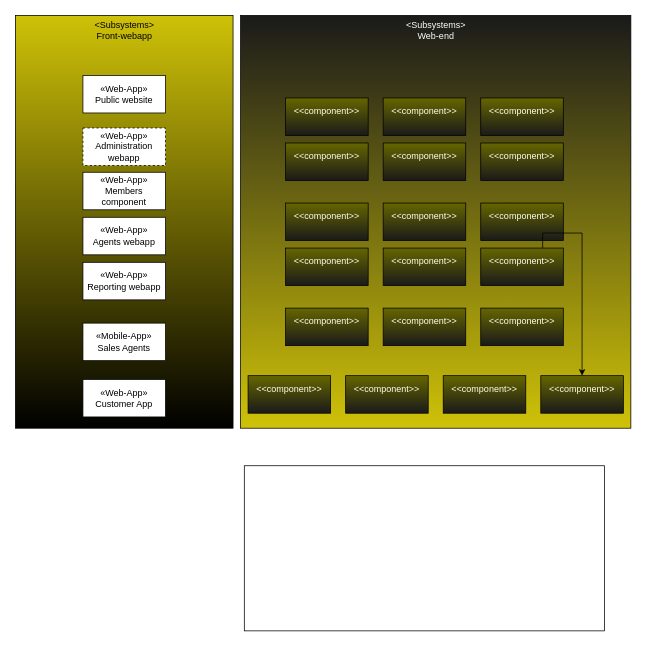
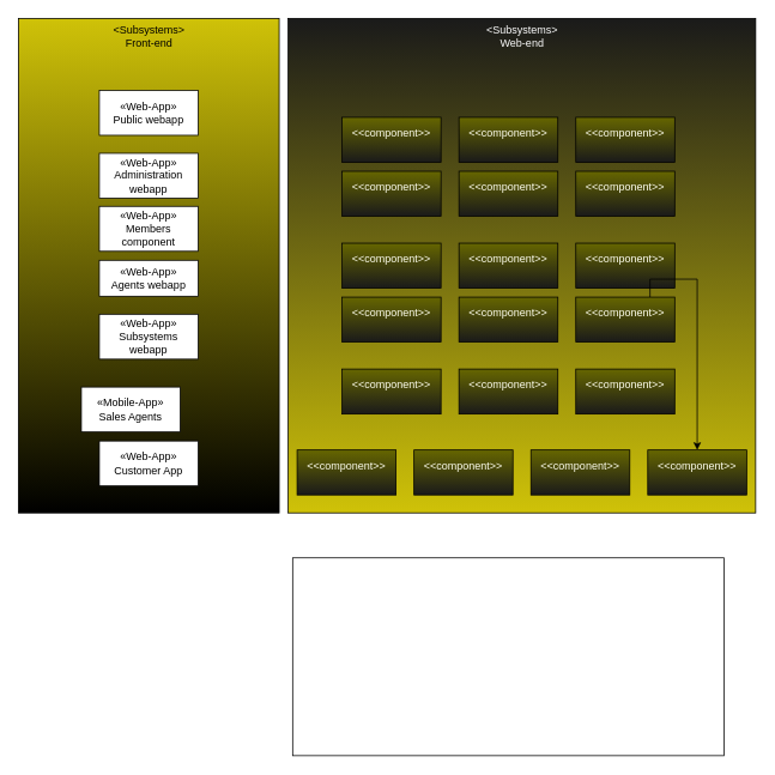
  <mxCell id="0" />
  <mxCell id="1" parent="0" />
  <mxCell id="2" value="" style="group" vertex="1" connectable="0" parent="1"><mxGeometry x="20" y="20" width="310" height="550" as="geometry" /></mxCell>
  <mxCell id="3" value="&lt;p style=&quot;line-height: 110%;&quot;&gt;&lt;/p&gt;&lt;br&gt;&lt;p&gt;&lt;/p&gt;" style="html=1;whiteSpace=wrap;fillColor=#CFC208;gradientColor=default;" vertex="1" parent="2"><mxGeometry width="290" height="550" as="geometry" /></mxCell>
- <mxCell id="4" value="&lt;div&gt;«Web-App»&lt;/div&gt;Public website" style="html=1;whiteSpace=wrap;movable=0;resizable=0;rotatable=0;deletable=0;editable=0;locked=1;connectable=0;" vertex="1" parent="2"><mxGeometry x="90" y="80" width="110" height="50" as="geometry" /></mxCell>
- <mxCell id="5" value="&lt;div&gt;«Web-App»&lt;/div&gt;&lt;div&gt;Administration webapp&lt;br&gt;&lt;/div&gt;" style="html=1;whiteSpace=wrap;movable=0;resizable=0;rotatable=0;deletable=0;editable=0;locked=1;connectable=0;dashed=1;" vertex="1" parent="2"><mxGeometry x="90" y="150" width="110" height="50" as="geometry" /></mxCell>
+ <mxCell id="4" value="&lt;div&gt;«Web-App»&lt;/div&gt;Public webapp" style="html=1;whiteSpace=wrap;movable=0;resizable=0;rotatable=0;deletable=0;editable=0;locked=1;connectable=0;" vertex="1" parent="2"><mxGeometry x="90" y="80" width="110" height="50" as="geometry" /></mxCell>
+ <mxCell id="5" value="&lt;div&gt;«Web-App»&lt;/div&gt;&lt;div&gt;Administration webapp&lt;br&gt;&lt;/div&gt;" style="html=1;whiteSpace=wrap;movable=0;resizable=0;rotatable=0;deletable=0;editable=0;locked=1;connectable=0;" vertex="1" parent="2"><mxGeometry x="90" y="150" width="110" height="50" as="geometry" /></mxCell>
  <mxCell id="6" value="&lt;div&gt;«Web-App»&lt;/div&gt;&lt;div&gt;Members component&lt;br&gt;&lt;/div&gt;" style="html=1;whiteSpace=wrap;movable=0;resizable=0;rotatable=0;deletable=0;editable=0;locked=1;connectable=0;" vertex="1" parent="2"><mxGeometry x="90" y="209" width="110" height="50" as="geometry" /></mxCell>
- <mxCell id="7" value="&lt;div&gt;«Web-App»&lt;/div&gt;&lt;div&gt;Agents webapp&lt;br&gt;&lt;/div&gt;" style="html=1;whiteSpace=wrap;movable=0;resizable=0;rotatable=0;deletable=0;editable=0;locked=1;connectable=0;" vertex="1" parent="2"><mxGeometry x="90" y="269" width="110" height="50" as="geometry" /></mxCell>
- <mxCell id="8" value="&lt;div&gt;«Web-App»&lt;/div&gt;&lt;div&gt;Reporting webapp&lt;br&gt;&lt;/div&gt;" style="html=1;whiteSpace=wrap;movable=0;resizable=0;rotatable=0;deletable=0;editable=0;locked=1;connectable=0;" vertex="1" parent="2"><mxGeometry x="90" y="329" width="110" height="50" as="geometry" /></mxCell>
- <mxCell id="9" value="&lt;div&gt;«Mobile-App»&lt;/div&gt;&lt;div&gt;Sales Agents&lt;br&gt;&lt;/div&gt;" style="html=1;whiteSpace=wrap;movable=0;resizable=0;rotatable=0;deletable=0;editable=0;locked=1;connectable=0;" vertex="1" parent="2"><mxGeometry x="90" y="410" width="110" height="50" as="geometry" /></mxCell>
- <mxCell id="10" value="&lt;div&gt;«Web-App»&lt;/div&gt;&lt;div&gt;Customer App&lt;br&gt;&lt;/div&gt;" style="html=1;whiteSpace=wrap;movable=0;resizable=0;rotatable=0;deletable=0;editable=0;locked=1;connectable=0;" vertex="1" parent="2"><mxGeometry x="90" y="485" width="110" height="50" as="geometry" /></mxCell>
- <mxCell id="11" value="&lt;div&gt;&amp;lt;Subsystems&amp;gt;&lt;/div&gt;&lt;div&gt;Front-webapp&lt;br&gt;&lt;/div&gt;" style="text;html=1;align=center;verticalAlign=middle;resizable=0;points=[];autosize=1;strokeColor=none;fillColor=none;" vertex="1" parent="2"><mxGeometry x="95" width="100" height="40" as="geometry" /></mxCell>
+ <mxCell id="7" value="&lt;div&gt;«Web-App»&lt;/div&gt;&lt;div&gt;Agents webapp&lt;br&gt;&lt;/div&gt;" style="html=1;whiteSpace=wrap;movable=0;resizable=0;rotatable=0;deletable=0;editable=0;locked=1;connectable=0;" vertex="1" parent="2"><mxGeometry x="90" y="269" width="110" height="40" as="geometry" /></mxCell>
+ <mxCell id="8" value="&lt;div&gt;«Web-App»&lt;/div&gt;&lt;div&gt;Subsystems webapp&lt;br&gt;&lt;/div&gt;" style="html=1;whiteSpace=wrap;movable=0;resizable=0;rotatable=0;deletable=0;editable=0;locked=1;connectable=0;" vertex="1" parent="2"><mxGeometry x="90" y="329" width="110" height="50" as="geometry" /></mxCell>
+ <mxCell id="9" value="&lt;div&gt;«Mobile-App»&lt;/div&gt;&lt;div&gt;Sales Agents&lt;br&gt;&lt;/div&gt;" style="html=1;whiteSpace=wrap;movable=0;resizable=0;rotatable=0;deletable=0;editable=0;locked=1;connectable=0;" vertex="1" parent="2"><mxGeometry x="70" y="410" width="110" height="50" as="geometry" /></mxCell>
+ <mxCell id="10" value="&lt;div&gt;«Web-App»&lt;/div&gt;&lt;div&gt;Customer App&lt;br&gt;&lt;/div&gt;" style="html=1;whiteSpace=wrap;movable=0;resizable=0;rotatable=0;deletable=0;editable=0;locked=1;connectable=0;" vertex="1" parent="2"><mxGeometry x="90" y="470" width="110" height="50" as="geometry" /></mxCell>
+ <mxCell id="11" value="&lt;div&gt;&amp;lt;Subsystems&amp;gt;&lt;/div&gt;&lt;div&gt;Front-end&lt;br&gt;&lt;/div&gt;" style="text;html=1;align=center;verticalAlign=middle;resizable=0;points=[];autosize=1;strokeColor=none;fillColor=none;" vertex="1" parent="2"><mxGeometry x="95" width="100" height="40" as="geometry" /></mxCell>
  <mxCell id="12" value="" style="html=1;whiteSpace=wrap;gradientColor=#CFC208;fillColor=#1A1A1A;" vertex="1" parent="1"><mxGeometry x="320" y="20" width="520" height="550" as="geometry" /></mxCell>
  <mxCell id="13" value="&lt;div&gt;&lt;font color=&quot;#ffffff&quot;&gt;&amp;lt;Subsystems&amp;gt;&lt;/font&gt;&lt;/div&gt;&lt;div&gt;&lt;font color=&quot;#ffffff&quot;&gt;Web-end&lt;br&gt;&lt;/font&gt;&lt;/div&gt;" style="text;html=1;align=center;verticalAlign=middle;resizable=0;points=[];autosize=1;strokeColor=none;fillColor=none;" vertex="1" parent="1"><mxGeometry x="530" y="20" width="100" height="40" as="geometry" /></mxCell>
  <mxCell id="14" value="&lt;font color=&quot;#fffff0&quot;&gt;&amp;lt;&amp;lt;component&amp;gt;&amp;gt;&lt;br&gt;&lt;br&gt;&lt;/font&gt;" style="html=1;whiteSpace=wrap;fillColor=#666600;gradientColor=#1A1A1A;" vertex="1" parent="1"><mxGeometry x="380" y="130" width="110" height="50" as="geometry" /></mxCell>
  <mxCell id="15" value="&lt;font color=&quot;#fffff0&quot;&gt;&amp;lt;&amp;lt;component&amp;gt;&amp;gt;&lt;br&gt;&lt;/font&gt;&lt;div&gt;&lt;br&gt;&lt;/div&gt;" style="html=1;whiteSpace=wrap;fillColor=#666600;gradientColor=#1A1A1A;" vertex="1" parent="1"><mxGeometry x="510" y="130" width="110" height="50" as="geometry" /></mxCell>
  <mxCell id="16" value="&lt;font color=&quot;#fffff0&quot;&gt;&amp;lt;&amp;lt;component&amp;gt;&amp;gt;&lt;br&gt;&lt;br&gt;&lt;/font&gt;" style="html=1;whiteSpace=wrap;fillColor=#666600;gradientColor=#1A1A1A;" vertex="1" parent="1"><mxGeometry x="640" y="130" width="110" height="50" as="geometry" /></mxCell>
  <mxCell id="17" value="&lt;font color=&quot;#fffff0&quot;&gt;&amp;lt;&amp;lt;component&amp;gt;&amp;gt;&lt;br&gt;&lt;br&gt;&lt;/font&gt;" style="html=1;whiteSpace=wrap;fillColor=#666600;gradientColor=#1A1A1A;" vertex="1" parent="1"><mxGeometry x="380" y="190" width="110" height="50" as="geometry" /></mxCell>
  <mxCell id="18" value="&lt;font color=&quot;#fffff0&quot;&gt;&amp;lt;&amp;lt;component&amp;gt;&amp;gt;&lt;br&gt;&lt;br&gt;&lt;/font&gt;" style="html=1;whiteSpace=wrap;fillColor=#666600;gradientColor=#1A1A1A;" vertex="1" parent="1"><mxGeometry x="510" y="190" width="110" height="50" as="geometry" /></mxCell>
  <mxCell id="19" value="&lt;font color=&quot;#fffff0&quot;&gt;&amp;lt;&amp;lt;component&amp;gt;&amp;gt;&lt;br&gt;&lt;br&gt;&lt;/font&gt;" style="html=1;whiteSpace=wrap;fillColor=#666600;gradientColor=#1A1A1A;" vertex="1" parent="1"><mxGeometry x="640" y="190" width="110" height="50" as="geometry" /></mxCell>
  <mxCell id="20" value="&lt;font color=&quot;#fffff0&quot;&gt;&amp;lt;&amp;lt;component&amp;gt;&amp;gt;&lt;br&gt;&lt;br&gt;&lt;/font&gt;" style="html=1;whiteSpace=wrap;fillColor=#666600;gradientColor=#1A1A1A;" vertex="1" parent="1"><mxGeometry x="380" y="270" width="110" height="50" as="geometry" /></mxCell>
  <mxCell id="21" value="&lt;font color=&quot;#fffff0&quot;&gt;&amp;lt;&amp;lt;component&amp;gt;&amp;gt;&lt;br&gt;&lt;br&gt;&lt;/font&gt;" style="html=1;whiteSpace=wrap;fillColor=#666600;gradientColor=#1A1A1A;" vertex="1" parent="1"><mxGeometry x="510" y="270" width="110" height="50" as="geometry" /></mxCell>
  <mxCell id="22" value="&lt;font color=&quot;#fffff0&quot;&gt;&amp;lt;&amp;lt;component&amp;gt;&amp;gt;&lt;br&gt;&lt;br&gt;&lt;/font&gt;" style="html=1;whiteSpace=wrap;fillColor=#666600;gradientColor=#1A1A1A;" vertex="1" parent="1"><mxGeometry x="640" y="270" width="110" height="50" as="geometry" /></mxCell>
  <mxCell id="23" value="&lt;font color=&quot;#fffff0&quot;&gt;&amp;lt;&amp;lt;component&amp;gt;&amp;gt;&lt;br&gt;&lt;br&gt;&lt;/font&gt;" style="html=1;whiteSpace=wrap;fillColor=#666600;gradientColor=#1A1A1A;" vertex="1" parent="1"><mxGeometry x="380" y="330" width="110" height="50" as="geometry" /></mxCell>
  <mxCell id="24" value="&lt;font color=&quot;#fffff0&quot;&gt;&amp;lt;&amp;lt;component&amp;gt;&amp;gt;&lt;br&gt;&lt;br&gt;&lt;/font&gt;" style="html=1;whiteSpace=wrap;fillColor=#666600;gradientColor=#1A1A1A;" vertex="1" parent="1"><mxGeometry x="510" y="330" width="110" height="50" as="geometry" /></mxCell>
  <mxCell id="25" style="edgeStyle=orthogonalEdgeStyle;rounded=0;orthogonalLoop=1;jettySize=auto;html=1;exitX=0.75;exitY=0;exitDx=0;exitDy=0;" edge="1" parent="1" source="26" target="33"><mxGeometry relative="1" as="geometry" /></mxCell>
  <mxCell id="26" value="&lt;font color=&quot;#fffff0&quot;&gt;&amp;lt;&amp;lt;component&amp;gt;&amp;gt;&lt;br&gt;&lt;br&gt;&lt;/font&gt;" style="html=1;whiteSpace=wrap;fillColor=#666600;gradientColor=#1A1A1A;" vertex="1" parent="1"><mxGeometry x="640" y="330" width="110" height="50" as="geometry" /></mxCell>
  <mxCell id="27" value="&lt;font color=&quot;#fffff0&quot;&gt;&amp;lt;&amp;lt;component&amp;gt;&amp;gt;&lt;br&gt;&lt;br&gt;&lt;/font&gt;" style="html=1;whiteSpace=wrap;fillColor=#666600;gradientColor=#1A1A1A;" vertex="1" parent="1"><mxGeometry x="380" y="410" width="110" height="50" as="geometry" /></mxCell>
  <mxCell id="28" value="&lt;font color=&quot;#fffff0&quot;&gt;&amp;lt;&amp;lt;component&amp;gt;&amp;gt;&lt;br&gt;&lt;br&gt;&lt;/font&gt;" style="html=1;whiteSpace=wrap;fillColor=#666600;gradientColor=#1A1A1A;" vertex="1" parent="1"><mxGeometry x="510" y="410" width="110" height="50" as="geometry" /></mxCell>
  <mxCell id="29" value="&lt;font color=&quot;#fffff0&quot;&gt;&amp;lt;&amp;lt;component&amp;gt;&amp;gt;&lt;br&gt;&lt;br&gt;&lt;/font&gt;" style="html=1;whiteSpace=wrap;fillColor=#666600;gradientColor=#1A1A1A;" vertex="1" parent="1"><mxGeometry x="640" y="410" width="110" height="50" as="geometry" /></mxCell>
  <mxCell id="30" value="&lt;font color=&quot;#fffff0&quot;&gt;&amp;lt;&amp;lt;component&amp;gt;&amp;gt;&lt;br&gt;&lt;br&gt;&lt;/font&gt;" style="html=1;whiteSpace=wrap;fillColor=#666600;gradientColor=#1A1A1A;" vertex="1" parent="1"><mxGeometry x="330" y="500" width="110" height="50" as="geometry" /></mxCell>
  <mxCell id="31" value="&lt;font color=&quot;#fffff0&quot;&gt;&amp;lt;&amp;lt;component&amp;gt;&amp;gt;&lt;br&gt;&lt;br&gt;&lt;/font&gt;" style="html=1;whiteSpace=wrap;fillColor=#666600;gradientColor=#1A1A1A;" vertex="1" parent="1"><mxGeometry x="460" y="500" width="110" height="50" as="geometry" /></mxCell>
  <mxCell id="32" value="&lt;font color=&quot;#fffff0&quot;&gt;&amp;lt;&amp;lt;component&amp;gt;&amp;gt;&lt;br&gt;&lt;br&gt;&lt;/font&gt;" style="html=1;whiteSpace=wrap;fillColor=#666600;gradientColor=#1A1A1A;" vertex="1" parent="1"><mxGeometry x="590" y="500" width="110" height="50" as="geometry" /></mxCell>
  <mxCell id="33" value="&lt;font color=&quot;#fffff0&quot;&gt;&amp;lt;&amp;lt;component&amp;gt;&amp;gt;&lt;br&gt;&lt;br&gt;&lt;/font&gt;" style="html=1;whiteSpace=wrap;fillColor=#666600;gradientColor=#1A1A1A;" vertex="1" parent="1"><mxGeometry x="720" y="500" width="110" height="50" as="geometry" /></mxCell>
  <mxCell id="34" value="" style="rounded=0;whiteSpace=wrap;html=1;" vertex="1" parent="1"><mxGeometry x="325" y="620" width="480" height="220" as="geometry" /></mxCell>
